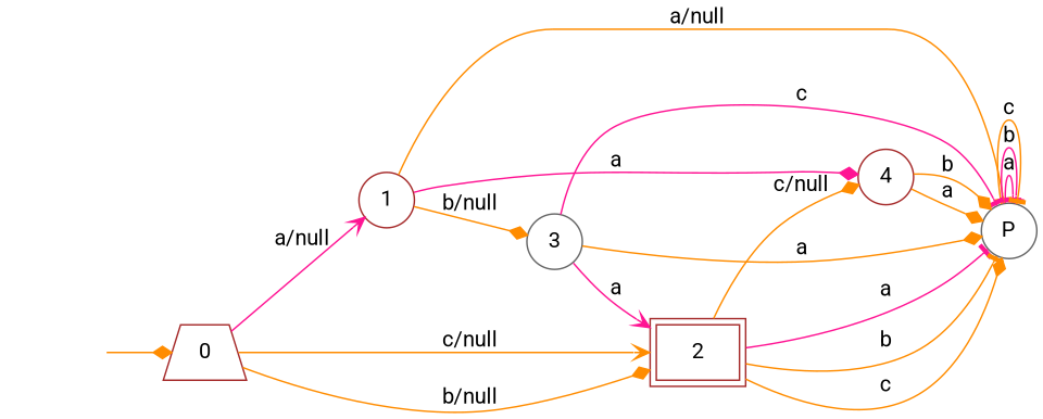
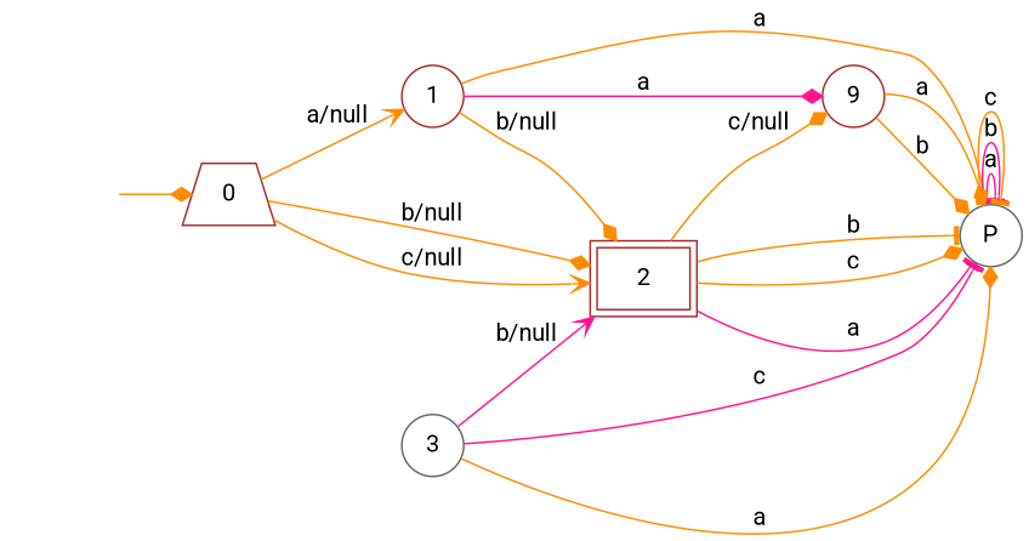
  digraph {
    fontname=Roboto
    rankdir=LR
    node [fontname=Roboto color=brown shape=circle]
    edge [arrowhead=diamond color=darkorange fontname=Roboto]
    begin [style=invisible color="" shape=""]
    0 [shape=trapezium]
    1
    2 [peripheries=2 shape=box]
    P [color=gray40]
    3 [color=gray40]
-   4
+   4 [label=9]
    begin -> 0 [shape=polygone]
-   0 -> 1 [arrowhead=vee color=deeppink label="a/null"]
+   0 -> 1 [arrowhead=vee label="a/null"]
    0 -> 2 [label="b/null"]
    0 -> 2 [arrowhead=vee label="c/null"]
-   1 -> P [arrowhead=tee label="a/null"]
-   1 -> 3 [label="b/null"]
+   1 -> P [arrowhead=tee label=a]
+   1 -> 2 [label="b/null"]
    1 -> 4 [color=deeppink label=a]
    2 -> P [arrowhead=tee color=deeppink label=a]
    2 -> P [arrowhead=tee label=b]
    2 -> P [label=c]
    2 -> 4 [label="c/null"]
    P -> P [arrowhead=tee color=deeppink label=a]
    P -> P [arrowhead=tee color=deeppink label=b]
    P -> P [arrowhead=tee label=c]
-   3 -> 2 [arrowhead=vee color=deeppink label=a]
+   3 -> 2 [arrowhead=vee color=deeppink label="b/null"]
    3 -> P [label=a]
    3 -> P [arrowhead=tee color=deeppink label=c]
    4 -> P [label=a]
    4 -> P [label=b]
  }
